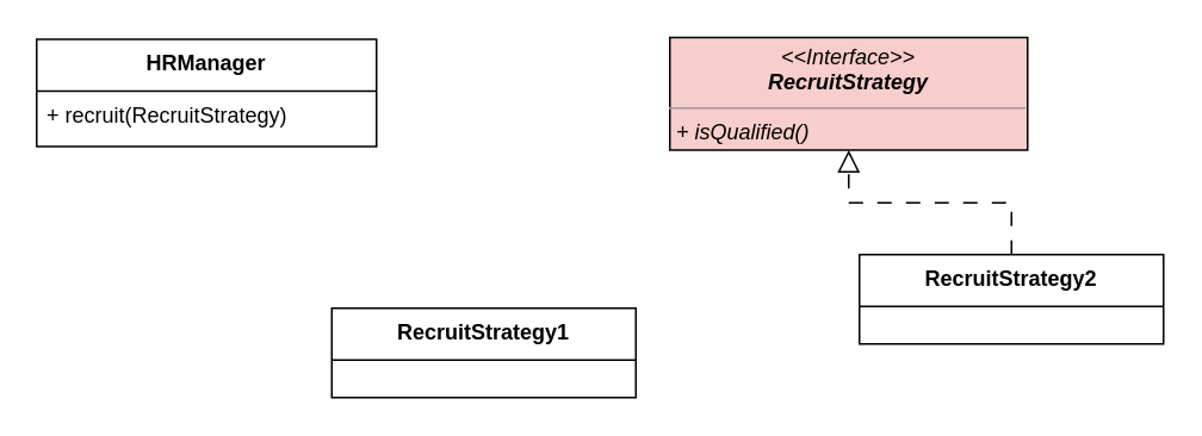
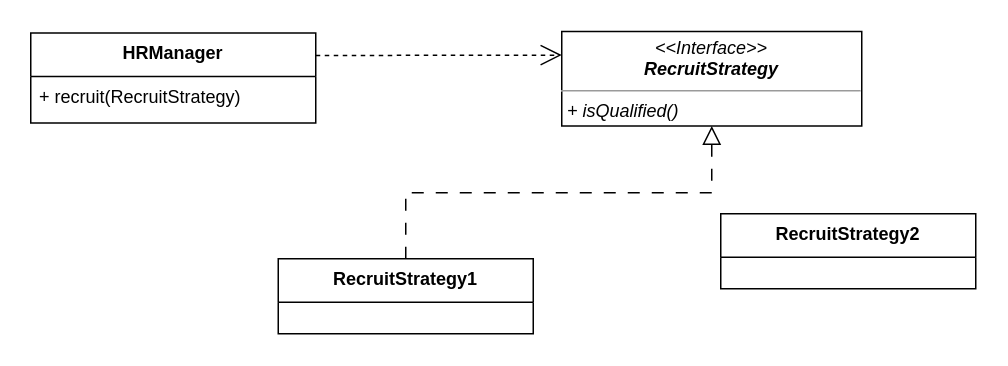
  <mxCell id="0" />
  <mxCell id="1" parent="0" />
  <mxCell id="2" value="HRManager" style="swimlane;fontStyle=1;align=center;verticalAlign=top;childLayout=stackLayout;horizontal=1;startSize=29;horizontalStack=0;resizeParent=1;resizeParentMax=0;resizeLast=0;collapsible=1;marginBottom=0;" parent="1" vertex="1"><mxGeometry x="20" y="21.5" width="190" height="60" as="geometry" /></mxCell>
  <mxCell id="3" value="+ recruit(RecruitStrategy)" style="text;strokeColor=none;fillColor=none;align=left;verticalAlign=top;spacingLeft=4;spacingRight=4;overflow=hidden;rotatable=0;points=[[0,0.5],[1,0.5]];portConstraint=eastwest;fontStyle=0" parent="2" vertex="1"><mxGeometry y="29" width="190" height="31" as="geometry" /></mxCell>
  <mxCell id="4" value="RecruitStrategy1" style="swimlane;fontStyle=1;align=center;verticalAlign=top;childLayout=stackLayout;horizontal=1;startSize=29;horizontalStack=0;resizeParent=1;resizeParentMax=0;resizeLast=0;collapsible=1;marginBottom=0;" parent="1" vertex="1"><mxGeometry x="185" y="172" width="170" height="50" as="geometry" /></mxCell>
- <mxCell id="6" value="&lt;p style=&quot;margin:0px;margin-top:4px;text-align:center;&quot;&gt;&lt;i&gt;&amp;lt;&amp;lt;Interface&amp;gt;&amp;gt;&lt;br&gt;&lt;b&gt;RecruitStrategy&lt;/b&gt;&lt;br&gt;&lt;/i&gt;&lt;/p&gt;&lt;hr size=&quot;1&quot;&gt;&lt;p style=&quot;margin:0px;margin-left:4px;&quot;&gt;&lt;/p&gt;&lt;p style=&quot;margin:0px;margin-left:4px;&quot;&gt;&lt;i&gt;+ isQualified()&lt;/i&gt;&lt;/p&gt;" style="verticalAlign=top;align=left;overflow=fill;fontSize=12;fontFamily=Helvetica;html=1;fillColor=#f8cecc;" parent="1" vertex="1"><mxGeometry x="374" y="20.5" width="200" height="63" as="geometry" /></mxCell>
+ <mxCell id="5" value="" style="endArrow=block;endSize=10;endFill=0;shadow=0;strokeWidth=1;rounded=0;edgeStyle=elbowEdgeStyle;elbow=vertical;dashed=1;dashPattern=8 8;labelBackgroundColor=none;fontColor=default;entryX=0.5;entryY=1;entryDx=0;entryDy=0;" parent="1" source="4" target="6" edge="1"><mxGeometry width="160" relative="1" as="geometry"><mxPoint x="1.5" y="162" as="sourcePoint" /><mxPoint x="119" y="76" as="targetPoint" /></mxGeometry></mxCell>
+ <mxCell id="6" value="&lt;p style=&quot;margin:0px;margin-top:4px;text-align:center;&quot;&gt;&lt;i&gt;&amp;lt;&amp;lt;Interface&amp;gt;&amp;gt;&lt;br&gt;&lt;b&gt;RecruitStrategy&lt;/b&gt;&lt;br&gt;&lt;/i&gt;&lt;/p&gt;&lt;hr size=&quot;1&quot;&gt;&lt;p style=&quot;margin:0px;margin-left:4px;&quot;&gt;&lt;/p&gt;&lt;p style=&quot;margin:0px;margin-left:4px;&quot;&gt;&lt;i&gt;+ isQualified()&lt;/i&gt;&lt;/p&gt;" style="verticalAlign=top;align=left;overflow=fill;fontSize=12;fontFamily=Helvetica;html=1;" parent="1" vertex="1"><mxGeometry x="374" y="20.5" width="200" height="63" as="geometry" /></mxCell>
  <mxCell id="7" value="RecruitStrategy2" style="swimlane;fontStyle=1;align=center;verticalAlign=top;childLayout=stackLayout;horizontal=1;startSize=29;horizontalStack=0;resizeParent=1;resizeParentMax=0;resizeLast=0;collapsible=1;marginBottom=0;" parent="1" vertex="1"><mxGeometry x="480" y="142" width="170" height="50" as="geometry" /></mxCell>
- <mxCell id="8" value="" style="endArrow=block;endSize=10;endFill=0;shadow=0;strokeWidth=1;rounded=0;edgeStyle=elbowEdgeStyle;elbow=vertical;dashed=1;dashPattern=8 8;labelBackgroundColor=none;fontColor=default;entryX=0.5;entryY=1;entryDx=0;entryDy=0;" parent="1" source="7" target="6" edge="1"><mxGeometry width="160" relative="1" as="geometry"><mxPoint x="399" y="192" as="sourcePoint" /><mxPoint x="474" y="74" as="targetPoint" /></mxGeometry></mxCell>
+ <mxCell id="9" value="" style="endArrow=open;endSize=12;dashed=1;html=1;rounded=0;exitX=1;exitY=0.25;exitDx=0;exitDy=0;entryX=0;entryY=0.25;entryDx=0;entryDy=0;" edge="1" parent="1" source="2" target="6"><mxGeometry x="-0.023" y="64" width="160" relative="1" as="geometry"><mxPoint x="270" y="162" as="sourcePoint" /><mxPoint x="430" y="162" as="targetPoint" /><mxPoint as="offset" /></mxGeometry></mxCell>
